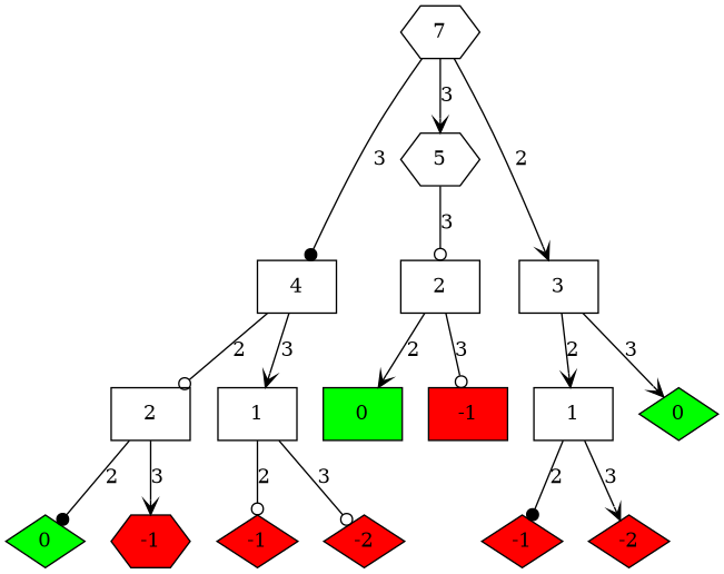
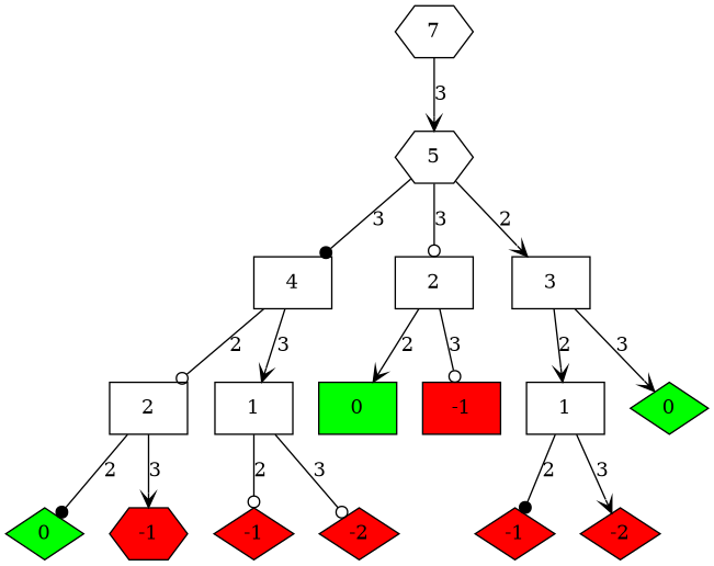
  digraph {
    node [shape=box style=filled]
    edge [arrowhead=vee]
    n1 [label=7 shape=hexagon style=""]
    n2 [label=5 shape=hexagon style=""]
    n3 [label=4 style=""]
    n4 [label=3 style=""]
    n5 [label=2 style=""]
    n6 [label=2 style=""]
    n7 [label=1 style=""]
    n8 [label=1 style=""]
    n9 [fillcolor=green label=0 shape=diamond]
    n10 [fillcolor=green label=0]
    n11 [fillcolor=red label=-1]
    n12 [fillcolor=red label=-1 shape=diamond]
    n13 [fillcolor=red label=-2 shape=diamond]
    n14 [fillcolor=green label=0 shape=diamond]
    n15 [fillcolor=red label=-1 shape=hexagon]
    n16 [fillcolor=red label=-1 shape=diamond]
    n17 [fillcolor=red label=-2 shape=diamond]
    n1 -> n2 [label=3]
-   n1 -> n3 [arrowhead=dot label=3]
-   n1 -> n4 [label=2]
+   n2 -> n3 [arrowhead=dot label=3]
+   n2 -> n4 [label=2]
    n2 -> n5 [arrowhead=odot label=3]
    n3 -> n6 [arrowhead=odot label=2]
    n3 -> n7 [label=3]
    n4 -> n8 [label=2]
    n4 -> n9 [label=3]
    n5 -> n10 [label=2]
    n5 -> n11 [arrowhead=odot label=3]
    n6 -> n14 [arrowhead=dot label=2]
    n6 -> n15 [label=3]
    n7 -> n16 [arrowhead=odot label=2]
    n7 -> n17 [arrowhead=odot label=3]
    n8 -> n12 [arrowhead=dot label=2]
    n8 -> n13 [label=3]
  }
